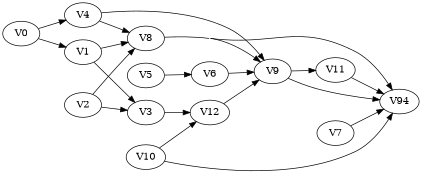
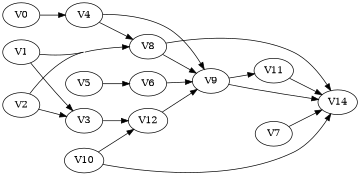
  strict digraph {
    concentrate=True
    rankdir=LR
    V0
    V1
    V4
    V3
    V8
    V9
    V12
-   V14 [label=V94]
+   V14
    V2
    V11
    V5
    V6
    V7
    V10
-   V0 -> V1
    V0 -> V4
    V1 -> V3
    V1 -> V8
    V4 -> V8
    V4 -> V9
    V3 -> V12
    V8 -> V9
    V8 -> V14
    V9 -> V14
    V9 -> V11
    V12 -> V9
    V2 -> V3
    V2 -> V8
    V11 -> V14
    V5 -> V6
    V6 -> V9
    V7 -> V14
    V10 -> V12
    V10 -> V14
  }
